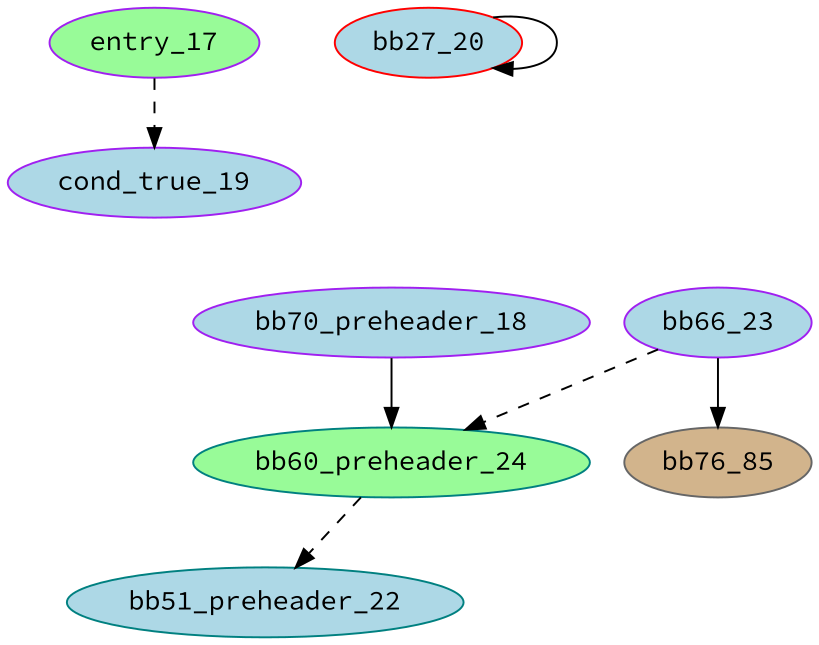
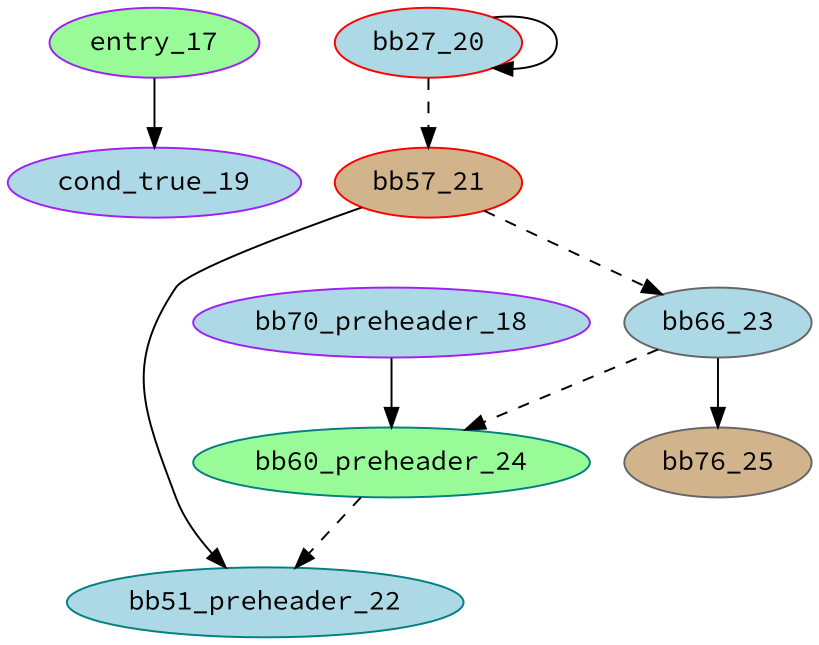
  digraph {
    fontname="Source Code Pro"
    node [color=purple fillcolor=lightblue fontname="Source Code Pro" style=filled]
    edge [fontname="Source Code Pro" style=solid]
    entry_17 [fillcolor=palegreen]
    cond_true_19
    bb60_preheader_24 [color=teal fillcolor=palegreen]
    bb70_preheader_18
    bb51_preheader_22 [color=teal]
    bb27_20 [color=red]
-   bb66_23
-   bb76_25 [color=gray40 fillcolor=tan label=bb76_85]
-   entry_17 -> cond_true_19 [style=dashed]
+   bb57_21 [color=red fillcolor=tan]
+   bb66_23 [color=gray40]
+   bb76_25 [color=gray40 fillcolor=tan]
+   entry_17 -> cond_true_19
    bb60_preheader_24 -> bb51_preheader_22 [style=dashed]
    bb70_preheader_18 -> bb60_preheader_24
    bb27_20 -> bb27_20
+   bb27_20 -> bb57_21 [style=dashed]
+   bb57_21 -> bb51_preheader_22
+   bb57_21 -> bb66_23 [style=dashed]
    bb66_23 -> bb60_preheader_24 [style=dashed]
    bb66_23 -> bb76_25
  }
